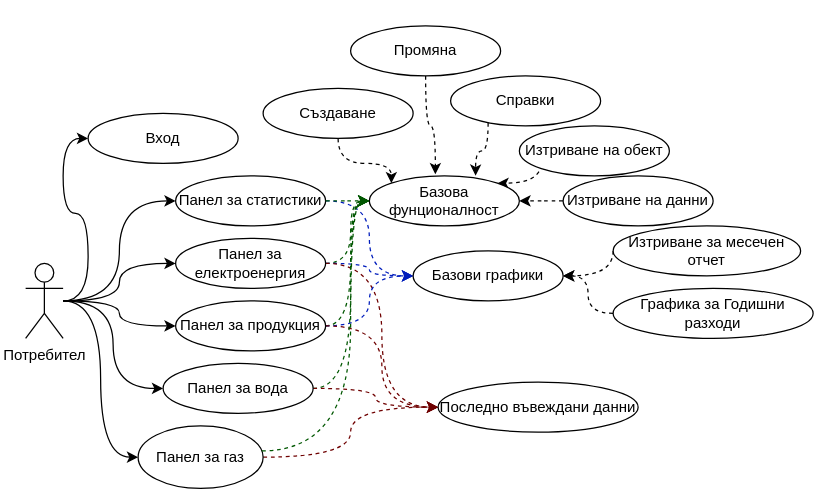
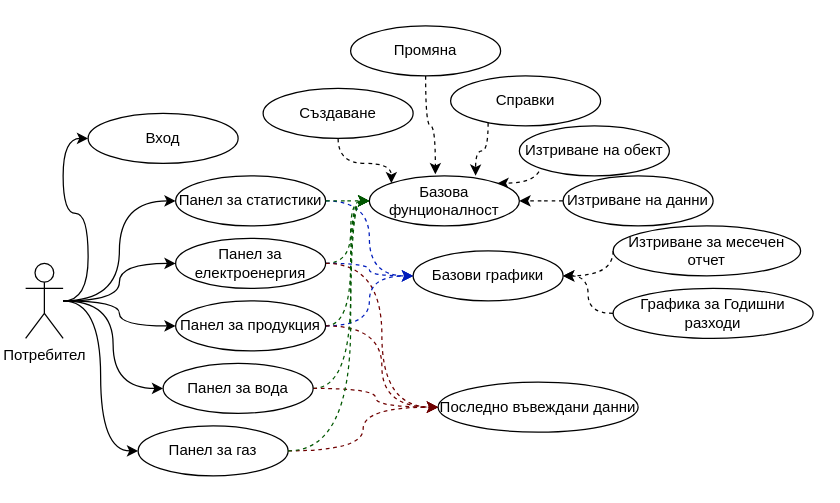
  <mxCell id="0" />
  <mxCell id="1" parent="0" />
  <mxCell id="2" style="edgeStyle=orthogonalEdgeStyle;rounded=0;orthogonalLoop=1;jettySize=auto;html=1;entryX=0;entryY=0.5;entryDx=0;entryDy=0;curved=1;" edge="1" parent="1" source="8" target="9"><mxGeometry relative="1" as="geometry" /></mxCell>
  <mxCell id="3" style="edgeStyle=orthogonalEdgeStyle;rounded=0;orthogonalLoop=1;jettySize=auto;html=1;entryX=0;entryY=0.5;entryDx=0;entryDy=0;curved=1;" edge="1" parent="1" source="8" target="11"><mxGeometry relative="1" as="geometry" /></mxCell>
  <mxCell id="4" style="edgeStyle=orthogonalEdgeStyle;rounded=0;orthogonalLoop=1;jettySize=auto;html=1;entryX=0;entryY=0.5;entryDx=0;entryDy=0;curved=1;" edge="1" parent="1" source="8" target="15"><mxGeometry relative="1" as="geometry" /></mxCell>
  <mxCell id="5" style="edgeStyle=orthogonalEdgeStyle;rounded=0;orthogonalLoop=1;jettySize=auto;html=1;entryX=0;entryY=0.5;entryDx=0;entryDy=0;curved=1;" edge="1" parent="1" source="8" target="19"><mxGeometry relative="1" as="geometry" /></mxCell>
  <mxCell id="6" style="edgeStyle=orthogonalEdgeStyle;rounded=0;orthogonalLoop=1;jettySize=auto;html=1;entryX=0;entryY=0.5;entryDx=0;entryDy=0;curved=1;" edge="1" parent="1" source="8" target="22"><mxGeometry relative="1" as="geometry" /></mxCell>
  <mxCell id="7" style="edgeStyle=orthogonalEdgeStyle;rounded=0;orthogonalLoop=1;jettySize=auto;html=1;entryX=0;entryY=0.5;entryDx=0;entryDy=0;curved=1;" edge="1" parent="1" source="8" target="24"><mxGeometry relative="1" as="geometry" /></mxCell>
  <mxCell id="8" value="&lt;div&gt;Потребител&lt;/div&gt;" style="shape=umlActor;verticalLabelPosition=bottom;verticalAlign=top;html=1;outlineConnect=0;" vertex="1" parent="1"><mxGeometry x="20" y="210" width="30" height="60" as="geometry" /></mxCell>
  <mxCell id="9" value="Вход" style="ellipse;whiteSpace=wrap;html=1;" vertex="1" parent="1"><mxGeometry x="70" y="90" width="120" height="40" as="geometry" /></mxCell>
  <mxCell id="10" style="edgeStyle=orthogonalEdgeStyle;rounded=0;orthogonalLoop=1;jettySize=auto;html=1;entryX=0;entryY=0.5;entryDx=0;entryDy=0;curved=1;dashed=1;fillColor=#0050ef;strokeColor=#001DBC;" edge="1" parent="1" source="11" target="43"><mxGeometry relative="1" as="geometry" /></mxCell>
  <mxCell id="11" value="Панел за статистики" style="ellipse;whiteSpace=wrap;html=1;" vertex="1" parent="1"><mxGeometry x="140" y="140" width="120" height="40" as="geometry" /></mxCell>
  <mxCell id="12" style="edgeStyle=orthogonalEdgeStyle;rounded=0;orthogonalLoop=1;jettySize=auto;html=1;curved=1;startArrow=none;startFill=0;entryX=0;entryY=0.5;entryDx=0;entryDy=0;dashed=1;fillColor=#008a00;strokeColor=#005700;" edge="1" parent="1" source="15" target="35"><mxGeometry relative="1" as="geometry"><Array as="points"><mxPoint x="280" y="210" /><mxPoint x="280" y="160" /></Array></mxGeometry></mxCell>
  <mxCell id="13" style="edgeStyle=orthogonalEdgeStyle;rounded=0;orthogonalLoop=1;jettySize=auto;html=1;entryX=0;entryY=0.5;entryDx=0;entryDy=0;curved=1;dashed=1;fillColor=#0050ef;strokeColor=#001DBC;" edge="1" parent="1" source="15" target="43"><mxGeometry relative="1" as="geometry" /></mxCell>
  <mxCell id="14" style="edgeStyle=orthogonalEdgeStyle;rounded=0;orthogonalLoop=1;jettySize=auto;html=1;entryX=0;entryY=0.5;entryDx=0;entryDy=0;exitX=1;exitY=0.5;exitDx=0;exitDy=0;curved=1;dashed=1;fillColor=#a20025;strokeColor=#6F0000;" edge="1" parent="1" source="15" target="42"><mxGeometry relative="1" as="geometry" /></mxCell>
  <mxCell id="15" value="Панел за електроенергия" style="ellipse;whiteSpace=wrap;html=1;" vertex="1" parent="1"><mxGeometry x="140" y="190" width="120" height="40" as="geometry" /></mxCell>
  <mxCell id="16" style="edgeStyle=orthogonalEdgeStyle;rounded=0;orthogonalLoop=1;jettySize=auto;html=1;entryX=0;entryY=0.5;entryDx=0;entryDy=0;curved=1;startArrow=none;startFill=0;dashed=1;fillColor=#008a00;strokeColor=#005700;" edge="1" parent="1" source="19" target="35"><mxGeometry relative="1" as="geometry"><Array as="points"><mxPoint x="280" y="260" /><mxPoint x="280" y="160" /></Array></mxGeometry></mxCell>
  <mxCell id="17" style="edgeStyle=orthogonalEdgeStyle;rounded=0;orthogonalLoop=1;jettySize=auto;html=1;entryX=0;entryY=0.5;entryDx=0;entryDy=0;curved=1;dashed=1;fillColor=#0050ef;strokeColor=#001DBC;" edge="1" parent="1" source="19" target="43"><mxGeometry relative="1" as="geometry" /></mxCell>
  <mxCell id="18" style="edgeStyle=orthogonalEdgeStyle;rounded=0;orthogonalLoop=1;jettySize=auto;html=1;entryX=0;entryY=0.5;entryDx=0;entryDy=0;exitX=1;exitY=0.5;exitDx=0;exitDy=0;curved=1;dashed=1;fillColor=#a20025;strokeColor=#6F0000;" edge="1" parent="1" source="19" target="42"><mxGeometry relative="1" as="geometry" /></mxCell>
  <mxCell id="19" value="Панел за продукция" style="ellipse;whiteSpace=wrap;html=1;" vertex="1" parent="1"><mxGeometry x="140" y="240" width="120" height="40" as="geometry" /></mxCell>
  <mxCell id="20" style="edgeStyle=orthogonalEdgeStyle;rounded=0;orthogonalLoop=1;jettySize=auto;html=1;entryX=0;entryY=0.5;entryDx=0;entryDy=0;curved=1;startArrow=none;startFill=0;dashed=1;fillColor=#008a00;strokeColor=#005700;" edge="1" parent="1" source="22" target="35"><mxGeometry relative="1" as="geometry"><Array as="points"><mxPoint x="280" y="310" /><mxPoint x="280" y="160" /></Array></mxGeometry></mxCell>
  <mxCell id="21" style="edgeStyle=orthogonalEdgeStyle;rounded=0;orthogonalLoop=1;jettySize=auto;html=1;entryX=0;entryY=0.5;entryDx=0;entryDy=0;exitX=1;exitY=0.5;exitDx=0;exitDy=0;curved=1;dashed=1;fillColor=#a20025;strokeColor=#6F0000;" edge="1" parent="1" source="22" target="42"><mxGeometry relative="1" as="geometry" /></mxCell>
  <mxCell id="22" value="Панел за вода" style="ellipse;whiteSpace=wrap;html=1;" vertex="1" parent="1"><mxGeometry x="130" y="290" width="120" height="40" as="geometry" /></mxCell>
  <mxCell id="23" style="edgeStyle=orthogonalEdgeStyle;rounded=0;orthogonalLoop=1;jettySize=auto;html=1;exitX=1;exitY=0.5;exitDx=0;exitDy=0;entryX=0;entryY=0.5;entryDx=0;entryDy=0;curved=1;dashed=1;fillColor=#a20025;strokeColor=#6F0000;" edge="1" parent="1" source="24" target="42"><mxGeometry relative="1" as="geometry"><mxPoint x="340" y="310" as="targetPoint" /></mxGeometry></mxCell>
- <mxCell id="24" value="Панел за газ" style="ellipse;whiteSpace=wrap;html=1;" vertex="1" parent="1"><mxGeometry x="110" y="340" width="100" height="50" as="geometry" /></mxCell>
+ <mxCell id="24" value="Панел за газ" style="ellipse;whiteSpace=wrap;html=1;" vertex="1" parent="1"><mxGeometry x="110" y="340" width="120" height="40" as="geometry" /></mxCell>
  <mxCell id="25" style="edgeStyle=orthogonalEdgeStyle;rounded=0;orthogonalLoop=1;jettySize=auto;html=1;curved=1;dashed=1;entryX=0;entryY=0;entryDx=0;entryDy=0;" edge="1" parent="1" source="26" target="35"><mxGeometry relative="1" as="geometry" /></mxCell>
  <mxCell id="26" value="Създаване" style="ellipse;whiteSpace=wrap;html=1;" vertex="1" parent="1"><mxGeometry x="210" y="70" width="120" height="40" as="geometry" /></mxCell>
  <mxCell id="27" style="edgeStyle=orthogonalEdgeStyle;rounded=0;orthogonalLoop=1;jettySize=auto;html=1;entryX=0.44;entryY=-0.032;entryDx=0;entryDy=0;curved=1;dashed=1;entryPerimeter=0;" edge="1" parent="1" source="28" target="35"><mxGeometry relative="1" as="geometry" /></mxCell>
  <mxCell id="28" value="Промяна" style="ellipse;whiteSpace=wrap;html=1;" vertex="1" parent="1"><mxGeometry x="280" y="20" width="120" height="40" as="geometry" /></mxCell>
  <mxCell id="29" style="edgeStyle=orthogonalEdgeStyle;rounded=0;orthogonalLoop=1;jettySize=auto;html=1;entryX=0.708;entryY=-0.004;entryDx=0;entryDy=0;curved=1;dashed=1;entryPerimeter=0;" edge="1" parent="1" source="30" target="35"><mxGeometry relative="1" as="geometry"><Array as="points"><mxPoint x="390" y="120" /><mxPoint x="380" y="120" /></Array></mxGeometry></mxCell>
  <mxCell id="30" value="Справки" style="ellipse;whiteSpace=wrap;html=1;" vertex="1" parent="1"><mxGeometry x="360" y="60" width="120" height="40" as="geometry" /></mxCell>
  <mxCell id="31" style="edgeStyle=orthogonalEdgeStyle;rounded=0;orthogonalLoop=1;jettySize=auto;html=1;entryX=1;entryY=0;entryDx=0;entryDy=0;curved=1;dashed=1;" edge="1" parent="1" target="35"><mxGeometry relative="1" as="geometry"><mxPoint x="440" y="110" as="sourcePoint" /><Array as="points"><mxPoint x="433" y="146" /></Array></mxGeometry></mxCell>
  <mxCell id="32" value="Изтриване на обект" style="ellipse;whiteSpace=wrap;html=1;" vertex="1" parent="1"><mxGeometry x="415" y="100" width="120" height="40" as="geometry" /></mxCell>
  <mxCell id="33" style="edgeStyle=orthogonalEdgeStyle;rounded=0;orthogonalLoop=1;jettySize=auto;html=1;entryX=1;entryY=0.5;entryDx=0;entryDy=0;curved=1;dashed=1;" edge="1" parent="1" source="34" target="35"><mxGeometry relative="1" as="geometry" /></mxCell>
  <mxCell id="34" value="Изтриване на данни" style="ellipse;whiteSpace=wrap;html=1;" vertex="1" parent="1"><mxGeometry x="450" y="140" width="120" height="40" as="geometry" /></mxCell>
  <mxCell id="35" value="Базова фунционалност" style="ellipse;whiteSpace=wrap;html=1;" vertex="1" parent="1"><mxGeometry x="295" y="140" width="120" height="40" as="geometry" /></mxCell>
  <mxCell id="36" style="edgeStyle=orthogonalEdgeStyle;rounded=0;orthogonalLoop=1;jettySize=auto;html=1;entryX=0;entryY=0.5;entryDx=0;entryDy=0;curved=1;startArrow=none;startFill=0;dashed=1;fillColor=#008a00;strokeColor=#005700;" edge="1" parent="1" source="11" target="35"><mxGeometry relative="1" as="geometry" /></mxCell>
  <mxCell id="37" style="edgeStyle=orthogonalEdgeStyle;rounded=0;orthogonalLoop=1;jettySize=auto;html=1;entryX=0;entryY=0.5;entryDx=0;entryDy=0;curved=1;startArrow=none;startFill=0;dashed=1;fillColor=#008a00;strokeColor=#005700;" edge="1" parent="1" source="24" target="35"><mxGeometry relative="1" as="geometry"><Array as="points"><mxPoint x="280" y="360" /><mxPoint x="280" y="160" /></Array></mxGeometry></mxCell>
  <mxCell id="38" style="edgeStyle=orthogonalEdgeStyle;rounded=0;orthogonalLoop=1;jettySize=auto;html=1;entryX=1;entryY=0.5;entryDx=0;entryDy=0;dashed=1;curved=1;exitX=0;exitY=0.5;exitDx=0;exitDy=0;" edge="1" parent="1" source="39" target="43"><mxGeometry relative="1" as="geometry"><Array as="points"><mxPoint x="490" y="220" /></Array></mxGeometry></mxCell>
  <mxCell id="39" value="Изтриване за месечен отчет" style="ellipse;whiteSpace=wrap;html=1;" vertex="1" parent="1"><mxGeometry x="490" y="180" width="150" height="40" as="geometry" /></mxCell>
  <mxCell id="40" style="edgeStyle=orthogonalEdgeStyle;rounded=0;orthogonalLoop=1;jettySize=auto;html=1;entryX=1;entryY=0.5;entryDx=0;entryDy=0;dashed=1;curved=1;" edge="1" parent="1" source="41" target="43"><mxGeometry relative="1" as="geometry" /></mxCell>
  <mxCell id="41" value="Графика за Годишни разходи" style="ellipse;whiteSpace=wrap;html=1;" vertex="1" parent="1"><mxGeometry x="490" y="230" width="160" height="40" as="geometry" /></mxCell>
  <mxCell id="42" value="Последно въвеждани данни" style="ellipse;whiteSpace=wrap;html=1;" vertex="1" parent="1"><mxGeometry x="350" y="305" width="160" height="40" as="geometry" /></mxCell>
  <mxCell id="43" value="Базови графики" style="ellipse;whiteSpace=wrap;html=1;" vertex="1" parent="1"><mxGeometry x="330" y="200" width="120" height="40" as="geometry" /></mxCell>
